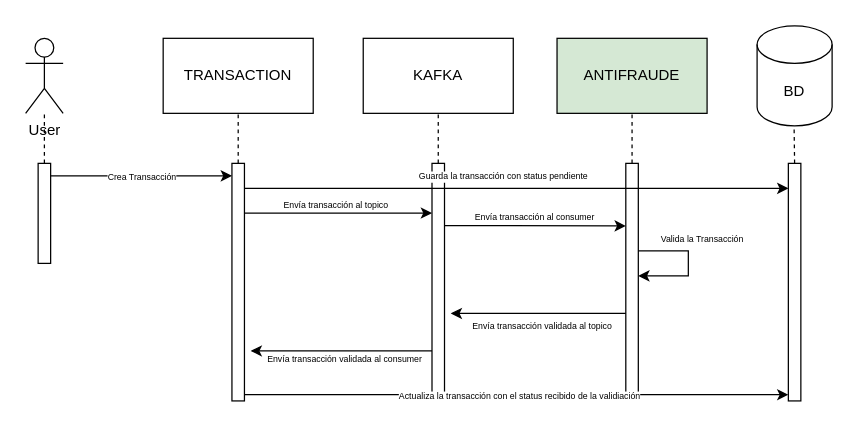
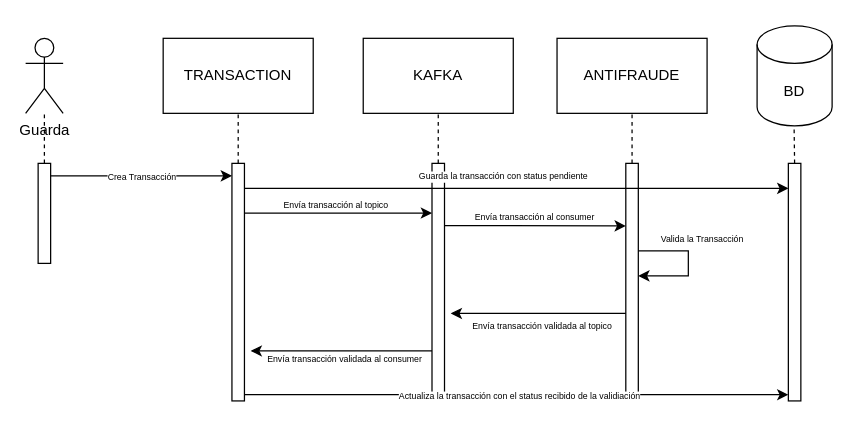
  <mxCell id="0" />
  <mxCell id="1" parent="0" />
  <mxCell id="2" value="" style="html=1;points=[[0,0,0,0,5],[0,1,0,0,-5],[1,0,0,0,5],[1,1,0,0,-5]];perimeter=orthogonalPerimeter;outlineConnect=0;targetShapes=umlLifeline;portConstraint=eastwest;newEdgeStyle={&quot;curved&quot;:0,&quot;rounded&quot;:0};" vertex="1" parent="1"><mxGeometry x="185" y="130" width="10" height="190" as="geometry" /></mxCell>
  <mxCell id="3" value="" style="html=1;points=[[0,0,0,0,5],[0,1,0,0,-5],[1,0,0,0,5],[1,1,0,0,-5]];perimeter=orthogonalPerimeter;outlineConnect=0;targetShapes=umlLifeline;portConstraint=eastwest;newEdgeStyle={&quot;curved&quot;:0,&quot;rounded&quot;:0};" vertex="1" parent="1"><mxGeometry x="345" y="130" width="10" height="190" as="geometry" /></mxCell>
  <mxCell id="4" value="" style="html=1;points=[[0,0,0,0,5],[0,1,0,0,-5],[1,0,0,0,5],[1,1,0,0,-5]];perimeter=orthogonalPerimeter;outlineConnect=0;targetShapes=umlLifeline;portConstraint=eastwest;newEdgeStyle={&quot;curved&quot;:0,&quot;rounded&quot;:0};" vertex="1" parent="1"><mxGeometry x="500" y="130" width="10" height="190" as="geometry" /></mxCell>
  <mxCell id="5" value="" style="html=1;points=[[0,0,0,0,5],[0,1,0,0,-5],[1,0,0,0,5],[1,1,0,0,-5]];perimeter=orthogonalPerimeter;outlineConnect=0;targetShapes=umlLifeline;portConstraint=eastwest;newEdgeStyle={&quot;curved&quot;:0,&quot;rounded&quot;:0};" vertex="1" parent="1"><mxGeometry x="630" y="130" width="10" height="190" as="geometry" /></mxCell>
  <mxCell id="6" value="" style="endArrow=none;dashed=1;html=1;rounded=0;" edge="1" parent="1"><mxGeometry width="50" height="50" relative="1" as="geometry"><mxPoint x="190" y="130" as="sourcePoint" /><mxPoint x="190" y="90" as="targetPoint" /></mxGeometry></mxCell>
  <mxCell id="7" value="TRANSACTION" style="rounded=0;whiteSpace=wrap;html=1;" vertex="1" parent="1"><mxGeometry x="130" y="30" width="120" height="60" as="geometry" /></mxCell>
  <mxCell id="8" value="" style="endArrow=none;dashed=1;html=1;rounded=0;" edge="1" parent="1"><mxGeometry width="50" height="50" relative="1" as="geometry"><mxPoint x="350" y="130" as="sourcePoint" /><mxPoint x="350" y="90" as="targetPoint" /></mxGeometry></mxCell>
  <mxCell id="9" value="KAFKA" style="rounded=0;whiteSpace=wrap;html=1;" vertex="1" parent="1"><mxGeometry x="290" y="30" width="120" height="60" as="geometry" /></mxCell>
  <mxCell id="10" value="" style="endArrow=none;dashed=1;html=1;rounded=0;" edge="1" parent="1"><mxGeometry width="50" height="50" relative="1" as="geometry"><mxPoint x="505" y="130" as="sourcePoint" /><mxPoint x="505" y="90" as="targetPoint" /></mxGeometry></mxCell>
- <mxCell id="11" value="ANTIFRAUDE" style="rounded=0;whiteSpace=wrap;html=1;fillColor=#d5e8d4;" vertex="1" parent="1"><mxGeometry x="445" y="30" width="120" height="60" as="geometry" /></mxCell>
+ <mxCell id="11" value="ANTIFRAUDE" style="rounded=0;whiteSpace=wrap;html=1;" vertex="1" parent="1"><mxGeometry x="445" y="30" width="120" height="60" as="geometry" /></mxCell>
  <mxCell id="12" value="BD" style="shape=cylinder3;whiteSpace=wrap;html=1;boundedLbl=1;backgroundOutline=1;size=15;" vertex="1" parent="1"><mxGeometry x="605" y="20" width="60" height="80" as="geometry" /></mxCell>
  <mxCell id="13" value="" style="endArrow=none;dashed=1;html=1;rounded=0;" edge="1" parent="1"><mxGeometry width="50" height="50" relative="1" as="geometry"><mxPoint x="635" y="130" as="sourcePoint" /><mxPoint x="634.58" y="100" as="targetPoint" /></mxGeometry></mxCell>
  <mxCell id="14" value="" style="endArrow=classic;html=1;rounded=0;" edge="1" parent="1"><mxGeometry width="50" height="50" relative="1" as="geometry"><mxPoint x="195" y="150" as="sourcePoint" /><mxPoint x="630" y="150" as="targetPoint" /></mxGeometry></mxCell>
  <mxCell id="15" value="Guarda la transacción con status pendiente" style="edgeLabel;html=1;align=center;verticalAlign=middle;resizable=0;points=[];fontSize=7;" vertex="1" connectable="0" parent="14"><mxGeometry x="-0.027" y="6" relative="1" as="geometry"><mxPoint x="-6" y="-4" as="offset" /></mxGeometry></mxCell>
- <mxCell id="16" value="User" style="shape=umlActor;verticalLabelPosition=bottom;verticalAlign=top;html=1;outlineConnect=0;" vertex="1" parent="1"><mxGeometry x="20" y="30" width="30" height="60" as="geometry" /></mxCell>
+ <mxCell id="16" value="Guarda" style="shape=umlActor;verticalLabelPosition=bottom;verticalAlign=top;html=1;outlineConnect=0;" vertex="1" parent="1"><mxGeometry x="20" y="30" width="30" height="60" as="geometry" /></mxCell>
  <mxCell id="17" value="" style="html=1;points=[[0,0,0,0,5],[0,1,0,0,-5],[1,0,0,0,5],[1,1,0,0,-5]];perimeter=orthogonalPerimeter;outlineConnect=0;targetShapes=umlLifeline;portConstraint=eastwest;newEdgeStyle={&quot;curved&quot;:0,&quot;rounded&quot;:0};" vertex="1" parent="1"><mxGeometry x="30" y="130" width="10" height="80" as="geometry" /></mxCell>
  <mxCell id="18" value="" style="endArrow=none;dashed=1;html=1;rounded=0;" edge="1" parent="1" source="17"><mxGeometry width="50" height="50" relative="1" as="geometry"><mxPoint x="34.58" y="120" as="sourcePoint" /><mxPoint x="35" y="90" as="targetPoint" /></mxGeometry></mxCell>
  <mxCell id="19" value="" style="endArrow=classic;html=1;rounded=0;" edge="1" parent="1" target="2"><mxGeometry width="50" height="50" relative="1" as="geometry"><mxPoint x="40" y="140" as="sourcePoint" /><mxPoint x="180" y="140" as="targetPoint" /></mxGeometry></mxCell>
  <mxCell id="20" value="Crea Transacción" style="edgeLabel;html=1;align=center;verticalAlign=middle;resizable=0;points=[];fontSize=7;" vertex="1" connectable="0" parent="19"><mxGeometry x="-0.01" y="-1" relative="1" as="geometry"><mxPoint as="offset" /></mxGeometry></mxCell>
  <mxCell id="21" value="" style="endArrow=classic;html=1;rounded=0;" edge="1" parent="1" target="3"><mxGeometry width="50" height="50" relative="1" as="geometry"><mxPoint x="195" y="169.76" as="sourcePoint" /><mxPoint x="630" y="169.76" as="targetPoint" /></mxGeometry></mxCell>
  <mxCell id="22" value="Envía transacción al topico&amp;nbsp;" style="edgeLabel;html=1;align=center;verticalAlign=middle;resizable=0;points=[];fontSize=7;" vertex="1" connectable="0" parent="21"><mxGeometry x="-0.027" y="6" relative="1" as="geometry"><mxPoint as="offset" /></mxGeometry></mxCell>
  <mxCell id="23" value="" style="endArrow=classic;html=1;rounded=0;" edge="1" parent="1"><mxGeometry width="50" height="50" relative="1" as="geometry"><mxPoint x="355" y="179.76" as="sourcePoint" /><mxPoint x="500" y="180" as="targetPoint" /></mxGeometry></mxCell>
  <mxCell id="24" value="Envía transacción al consumer" style="edgeLabel;html=1;align=center;verticalAlign=middle;resizable=0;points=[];fontSize=7;" vertex="1" connectable="0" parent="23"><mxGeometry x="-0.027" y="6" relative="1" as="geometry"><mxPoint as="offset" /></mxGeometry></mxCell>
  <mxCell id="25" value="" style="endArrow=classic;html=1;rounded=0;" edge="1" parent="1"><mxGeometry width="50" height="50" relative="1" as="geometry"><mxPoint x="510" y="200" as="sourcePoint" /><mxPoint x="510" y="220" as="targetPoint" /><Array as="points"><mxPoint x="550" y="200" /><mxPoint x="550" y="220" /></Array></mxGeometry></mxCell>
  <mxCell id="26" value="Valida la Transacción" style="edgeLabel;html=1;align=center;verticalAlign=middle;resizable=0;points=[];fontSize=7;" vertex="1" connectable="0" parent="25"><mxGeometry x="-0.584" y="3" relative="1" as="geometry"><mxPoint x="29" y="-7" as="offset" /></mxGeometry></mxCell>
  <mxCell id="27" value="" style="endArrow=classic;html=1;rounded=0;" edge="1" parent="1" source="4"><mxGeometry width="50" height="50" relative="1" as="geometry"><mxPoint x="495" y="250" as="sourcePoint" /><mxPoint x="360" y="250" as="targetPoint" /></mxGeometry></mxCell>
  <mxCell id="28" value="Envía transacción validada al topico" style="edgeLabel;html=1;align=center;verticalAlign=middle;resizable=0;points=[];fontSize=7;" vertex="1" connectable="0" parent="27"><mxGeometry x="-0.027" y="6" relative="1" as="geometry"><mxPoint y="4" as="offset" /></mxGeometry></mxCell>
  <mxCell id="29" value="" style="endArrow=classic;html=1;rounded=0;" edge="1" parent="1"><mxGeometry width="50" height="50" relative="1" as="geometry"><mxPoint x="345" y="280" as="sourcePoint" /><mxPoint x="200" y="280" as="targetPoint" /></mxGeometry></mxCell>
  <mxCell id="30" value="Envía transacción validada al consumer" style="edgeLabel;html=1;align=center;verticalAlign=middle;resizable=0;points=[];fontSize=7;" vertex="1" connectable="0" parent="29"><mxGeometry x="-0.027" y="6" relative="1" as="geometry"><mxPoint as="offset" /></mxGeometry></mxCell>
  <mxCell id="31" value="" style="endArrow=classic;html=1;rounded=0;exitX=1;exitY=1;exitDx=0;exitDy=-5;exitPerimeter=0;" edge="1" parent="1" source="2" target="5"><mxGeometry width="50" height="50" relative="1" as="geometry"><mxPoint x="210" y="350" as="sourcePoint" /><mxPoint x="620" y="310" as="targetPoint" /></mxGeometry></mxCell>
  <mxCell id="32" value="Actualiza la transacción con el status recibido de la validiación" style="edgeLabel;html=1;align=center;verticalAlign=middle;resizable=0;points=[];fontSize=7;" vertex="1" connectable="0" parent="31"><mxGeometry x="0.005" y="-1" relative="1" as="geometry"><mxPoint as="offset" /></mxGeometry></mxCell>
